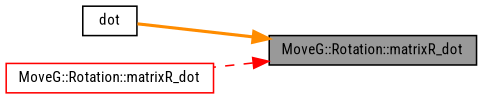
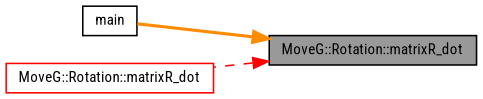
  digraph {
    rankdir=RL
    fontname="Roboto Condensed"
    node [color=black fillcolor=white fontname="Roboto Condensed" fontsize=10 shape=box style=filled]
    edge [dir=back fontname="Roboto Condensed" fontsize=10 labelfontname=Helvetica labelfontsize=10]
    n1 [fillcolor=grey60 fontcolor=black height=0.2 label="MoveG::Rotation::matrixR_dot" width=0.4]
-   n2 [height=0.2 label=dot width=0.4]
+   n2 [height=0.2 label=main width=0.4]
    n3 [color=red height=0.2 label="MoveG::Rotation::matrixR_dot" width=0.4]
    n1 -> n2 [color=darkorange style=bold]
    n1 -> n3 [color=red style=dashed]
  }
